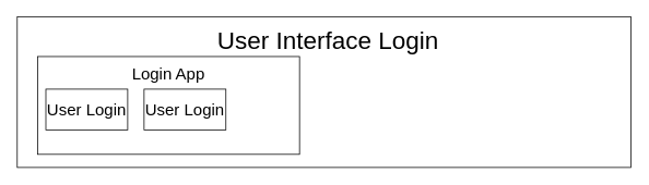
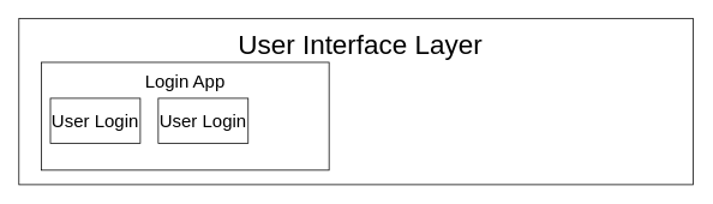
  <mxCell id="0" />
  <mxCell id="1" parent="0" />
  <mxCell id="2" value="" style="rounded=0;whiteSpace=wrap;html=1;" vertex="1" parent="1"><mxGeometry x="20" y="20" width="750" height="185" as="geometry" /></mxCell>
  <mxCell id="3" value="" style="rounded=0;whiteSpace=wrap;html=1;" vertex="1" parent="1"><mxGeometry x="45" y="68.89" width="320" height="120" as="geometry" /></mxCell>
- <mxCell id="4" value="User Interface Login" style="text;html=1;align=center;verticalAlign=middle;whiteSpace=wrap;rounded=0;fontSize=30;" vertex="1" parent="1"><mxGeometry x="240" y="29.25" width="320" height="39.643" as="geometry" /></mxCell>
+ <mxCell id="4" value="User Interface Layer" style="text;html=1;align=center;verticalAlign=middle;whiteSpace=wrap;rounded=0;fontSize=30;" vertex="1" parent="1"><mxGeometry x="240" y="29.25" width="320" height="39.643" as="geometry" /></mxCell>
  <mxCell id="5" value="&lt;font style=&quot;font-size: 20px;&quot;&gt;Login App&lt;/font&gt;" style="text;html=1;align=center;verticalAlign=middle;whiteSpace=wrap;rounded=0;" vertex="1" parent="1"><mxGeometry x="135" y="68.89" width="140" height="40" as="geometry" /></mxCell>
  <mxCell id="6" value="User Login" style="rounded=0;whiteSpace=wrap;html=1;fontSize=20;" vertex="1" parent="1"><mxGeometry x="55" y="108.89" width="100" height="50" as="geometry" /></mxCell>
  <mxCell id="7" value="User Login" style="rounded=0;whiteSpace=wrap;html=1;fontSize=20;" vertex="1" parent="1"><mxGeometry x="175" y="108.89" width="100" height="50" as="geometry" /></mxCell>
